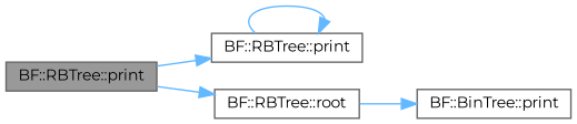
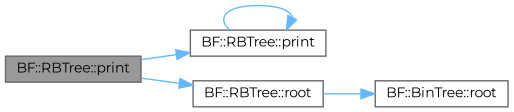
  digraph {
    rankdir=LR
    fontname=Montserrat
    node [color=grey40 fillcolor=white fontname=Montserrat fontsize=10 shape=box style=filled]
    edge [color=steelblue1 fontname=Montserrat fontsize=10 labelfontname=Helvetica labelfontsize=10 style=solid]
    n1 [color=gray40 fillcolor=grey60 fontcolor=black height=0.2 label="BF::RBTree::print" width=0.4]
    n2 [height=0.2 label="BF::RBTree::print" width=0.4]
    n3 [height=0.2 label="BF::RBTree::root" width=0.4]
-   n4 [height=0.2 label="BF::BinTree::print" width=0.4]
+   n4 [height=0.2 label="BF::BinTree::root" width=0.4]
    n1 -> n2
    n1 -> n3
    n2 -> n2
    n3 -> n4
  }
